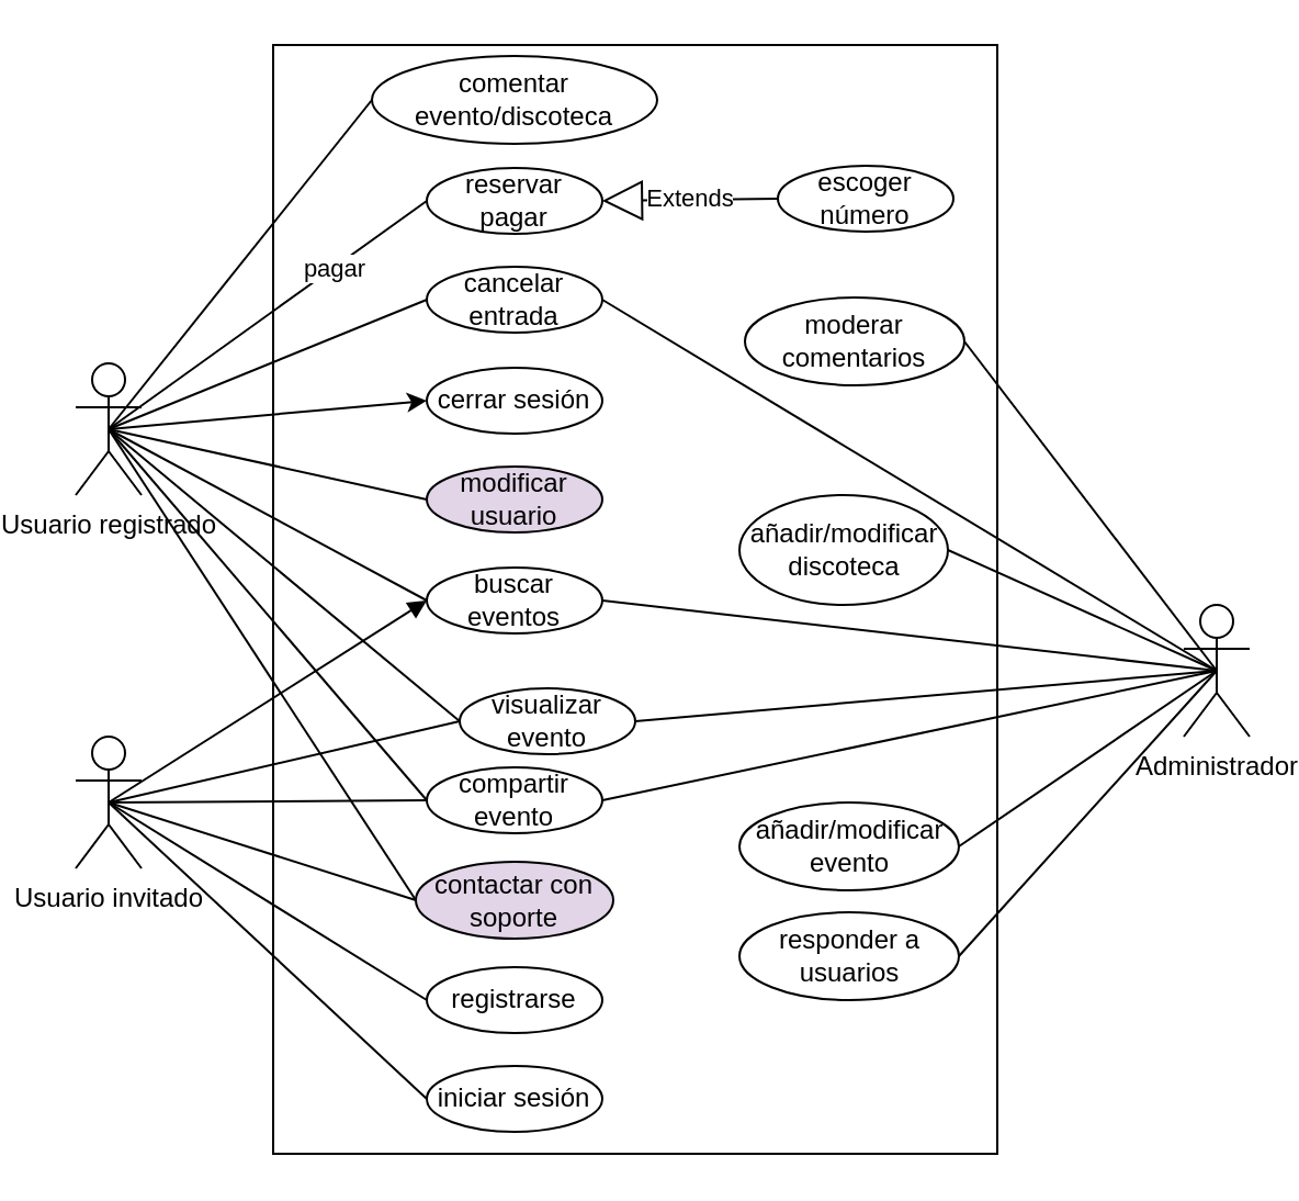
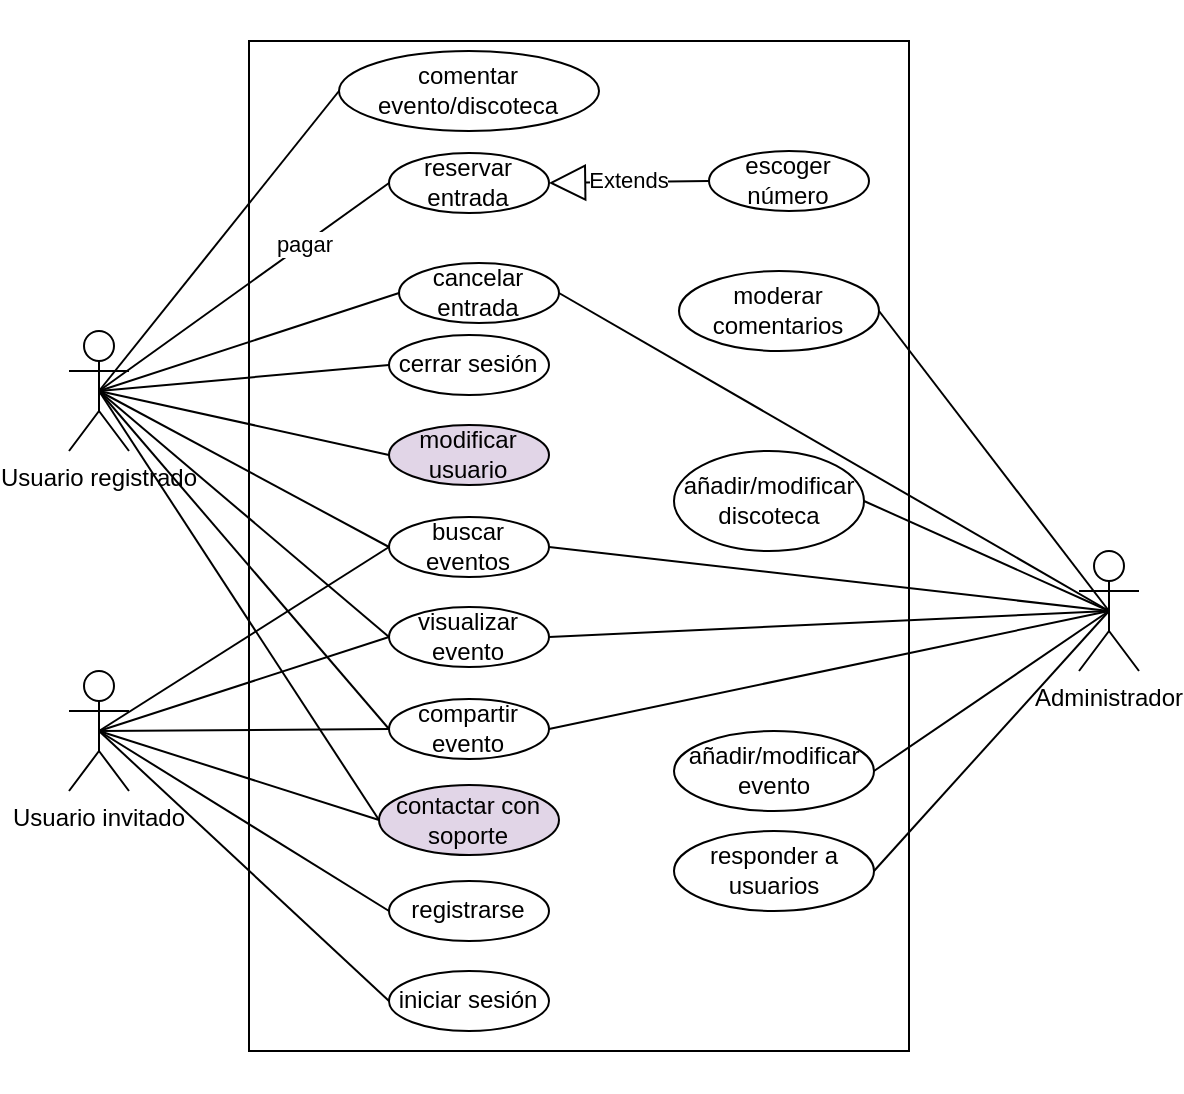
  <mxCell id="0" />
  <mxCell id="1" parent="0" />
  <mxCell id="2" value="&lt;div&gt;Usuario registrado&lt;/div&gt;" style="shape=umlActor;verticalLabelPosition=bottom;verticalAlign=top;html=1;outlineConnect=0;" parent="1" vertex="1"><mxGeometry x="20" y="165" width="30" height="60" as="geometry" /></mxCell>
  <mxCell id="3" value="&lt;div&gt;Usuario invitado&lt;/div&gt;" style="shape=umlActor;verticalLabelPosition=bottom;verticalAlign=top;html=1;outlineConnect=0;" parent="1" vertex="1"><mxGeometry x="20" y="335" width="30" height="60" as="geometry" /></mxCell>
  <mxCell id="4" value="&lt;div&gt;Administrador&lt;/div&gt;" style="shape=umlActor;verticalLabelPosition=bottom;verticalAlign=top;html=1;outlineConnect=0;" parent="1" vertex="1"><mxGeometry x="525" y="275" width="30" height="60" as="geometry" /></mxCell>
  <mxCell id="5" value="" style="rounded=0;whiteSpace=wrap;html=1;fillColor=none;" parent="1" vertex="1"><mxGeometry x="110" y="20" width="330" height="505" as="geometry" /></mxCell>
  <mxCell id="6" value="cerrar sesión" style="ellipse;whiteSpace=wrap;html=1;" parent="1" vertex="1"><mxGeometry x="180" y="167" width="80" height="30" as="geometry" /></mxCell>
- <mxCell id="7" value="" style="endArrow=classic;html=1;rounded=0;exitX=0.5;exitY=0.5;exitDx=0;exitDy=0;exitPerimeter=0;entryX=0;entryY=0.5;entryDx=0;entryDy=0;" parent="1" source="2" target="6" edge="1"><mxGeometry width="50" height="50" relative="1" as="geometry"><mxPoint x="35" y="165" as="sourcePoint" /><mxPoint x="190" y="110" as="targetPoint" /></mxGeometry></mxCell>
+ <mxCell id="7" value="" style="endArrow=none;html=1;rounded=0;exitX=0.5;exitY=0.5;exitDx=0;exitDy=0;exitPerimeter=0;entryX=0;entryY=0.5;entryDx=0;entryDy=0;" parent="1" source="2" target="6" edge="1"><mxGeometry width="50" height="50" relative="1" as="geometry"><mxPoint x="35" y="165" as="sourcePoint" /><mxPoint x="190" y="110" as="targetPoint" /></mxGeometry></mxCell>
  <mxCell id="8" value="buscar eventos" style="ellipse;whiteSpace=wrap;html=1;" parent="1" vertex="1"><mxGeometry x="180" y="258" width="80" height="30" as="geometry" /></mxCell>
  <mxCell id="9" value="" style="endArrow=none;html=1;rounded=0;exitX=0.5;exitY=0.5;exitDx=0;exitDy=0;exitPerimeter=0;entryX=0;entryY=0.5;entryDx=0;entryDy=0;" parent="1" source="2" target="8" edge="1"><mxGeometry width="50" height="50" relative="1" as="geometry"><mxPoint x="75" y="235" as="sourcePoint" /><mxPoint x="190" y="180" as="targetPoint" /></mxGeometry></mxCell>
  <mxCell id="10" value="registrarse" style="ellipse;whiteSpace=wrap;html=1;" parent="1" vertex="1"><mxGeometry x="180" y="440" width="80" height="30" as="geometry" /></mxCell>
  <mxCell id="11" value="" style="endArrow=none;html=1;rounded=0;exitX=0.5;exitY=0.5;exitDx=0;exitDy=0;exitPerimeter=0;entryX=0;entryY=0.5;entryDx=0;entryDy=0;" parent="1" source="3" target="10" edge="1"><mxGeometry width="50" height="50" relative="1" as="geometry"><mxPoint x="70" y="475" as="sourcePoint" /><mxPoint x="185" y="420" as="targetPoint" /></mxGeometry></mxCell>
- <mxCell id="12" value="" style="endArrow=block;html=1;rounded=0;exitX=0.5;exitY=0.5;exitDx=0;exitDy=0;exitPerimeter=0;entryX=0;entryY=0.5;entryDx=0;entryDy=0;" parent="1" source="3" target="8" edge="1"><mxGeometry width="50" height="50" relative="1" as="geometry"><mxPoint x="85" y="215" as="sourcePoint" /><mxPoint x="190" y="330" as="targetPoint" /></mxGeometry></mxCell>
- <mxCell id="13" value="visualizar evento" style="ellipse;whiteSpace=wrap;html=1;" parent="1" vertex="1"><mxGeometry x="195" y="313" width="80" height="30" as="geometry" /></mxCell>
+ <mxCell id="12" value="" style="endArrow=none;html=1;rounded=0;exitX=0.5;exitY=0.5;exitDx=0;exitDy=0;exitPerimeter=0;entryX=0;entryY=0.5;entryDx=0;entryDy=0;" parent="1" source="3" target="8" edge="1"><mxGeometry width="50" height="50" relative="1" as="geometry"><mxPoint x="85" y="215" as="sourcePoint" /><mxPoint x="190" y="330" as="targetPoint" /></mxGeometry></mxCell>
+ <mxCell id="13" value="visualizar evento" style="ellipse;whiteSpace=wrap;html=1;" parent="1" vertex="1"><mxGeometry x="180" y="303" width="80" height="30" as="geometry" /></mxCell>
  <mxCell id="14" value="" style="endArrow=none;html=1;rounded=0;exitX=0.5;exitY=0.5;exitDx=0;exitDy=0;exitPerimeter=0;entryX=0;entryY=0.5;entryDx=0;entryDy=0;" parent="1" source="3" target="13" edge="1"><mxGeometry width="50" height="50" relative="1" as="geometry"><mxPoint x="85" y="375" as="sourcePoint" /><mxPoint x="190" y="300" as="targetPoint" /></mxGeometry></mxCell>
  <mxCell id="15" value="" style="endArrow=none;html=1;rounded=0;exitX=0.5;exitY=0.5;exitDx=0;exitDy=0;exitPerimeter=0;entryX=0;entryY=0.5;entryDx=0;entryDy=0;" parent="1" source="2" target="13" edge="1"><mxGeometry width="50" height="50" relative="1" as="geometry"><mxPoint x="95" y="375" as="sourcePoint" /><mxPoint x="200" y="300" as="targetPoint" /></mxGeometry></mxCell>
  <mxCell id="16" value="compartir evento" style="ellipse;whiteSpace=wrap;html=1;" parent="1" vertex="1"><mxGeometry x="180" y="349" width="80" height="30" as="geometry" /></mxCell>
  <mxCell id="17" value="" style="endArrow=none;html=1;rounded=0;exitX=0.5;exitY=0.5;exitDx=0;exitDy=0;exitPerimeter=0;entryX=0;entryY=0.5;entryDx=0;entryDy=0;" parent="1" source="3" target="16" edge="1"><mxGeometry width="50" height="50" relative="1" as="geometry"><mxPoint x="75" y="405" as="sourcePoint" /><mxPoint x="190" y="340" as="targetPoint" /></mxGeometry></mxCell>
  <mxCell id="18" value="" style="endArrow=none;html=1;rounded=0;exitX=0.5;exitY=0.5;exitDx=0;exitDy=0;exitPerimeter=0;entryX=0;entryY=0.5;entryDx=0;entryDy=0;" parent="1" source="2" target="16" edge="1"><mxGeometry width="50" height="50" relative="1" as="geometry"><mxPoint x="75" y="235" as="sourcePoint" /><mxPoint x="200" y="340" as="targetPoint" /></mxGeometry></mxCell>
  <mxCell id="19" value="añadir/modificar discoteca" style="ellipse;whiteSpace=wrap;html=1;flipV=0;" parent="1" vertex="1"><mxGeometry x="322.5" y="225" width="95" height="50" as="geometry" /></mxCell>
  <mxCell id="20" value="" style="endArrow=none;html=1;rounded=0;exitX=0.5;exitY=0.5;exitDx=0;exitDy=0;exitPerimeter=0;entryX=1;entryY=0.5;entryDx=0;entryDy=0;" parent="1" source="4" target="19" edge="1"><mxGeometry width="50" height="50" relative="1" as="geometry"><mxPoint x="235" y="275" as="sourcePoint" /><mxPoint x="350" y="220" as="targetPoint" /></mxGeometry></mxCell>
  <mxCell id="21" value="añadir/modificar evento" style="ellipse;whiteSpace=wrap;html=1;flipV=0;" parent="1" vertex="1"><mxGeometry x="322.5" y="365" width="100" height="40" as="geometry" /></mxCell>
  <mxCell id="22" value="" style="endArrow=none;html=1;rounded=0;exitX=0.5;exitY=0.5;exitDx=0;exitDy=0;exitPerimeter=0;entryX=1;entryY=0.5;entryDx=0;entryDy=0;" parent="1" source="4" target="21" edge="1"><mxGeometry width="50" height="50" relative="1" as="geometry"><mxPoint x="540" y="345" as="sourcePoint" /><mxPoint x="350" y="260" as="targetPoint" /></mxGeometry></mxCell>
  <mxCell id="23" value="comentar evento/discoteca" style="ellipse;whiteSpace=wrap;html=1;" parent="1" vertex="1"><mxGeometry x="155" y="25" width="130" height="40" as="geometry" /></mxCell>
  <mxCell id="24" value="" style="endArrow=none;html=1;rounded=0;exitX=0.5;exitY=0.5;exitDx=0;exitDy=0;exitPerimeter=0;entryX=0;entryY=0.5;entryDx=0;entryDy=0;" parent="1" source="2" target="23" edge="1"><mxGeometry width="50" height="50" relative="1" as="geometry"><mxPoint x="75" y="235" as="sourcePoint" /><mxPoint x="190" y="180" as="targetPoint" /></mxGeometry></mxCell>
  <mxCell id="25" value="modificar usuario" style="ellipse;whiteSpace=wrap;html=1;fillColor=#e1d5e7;" parent="1" vertex="1"><mxGeometry x="180" y="212" width="80" height="30" as="geometry" /></mxCell>
  <mxCell id="26" value="" style="endArrow=none;html=1;rounded=0;exitX=0.5;exitY=0.5;exitDx=0;exitDy=0;exitPerimeter=0;entryX=0;entryY=0.5;entryDx=0;entryDy=0;" parent="1" source="2" target="25" edge="1"><mxGeometry width="50" height="50" relative="1" as="geometry"><mxPoint x="85" y="235" as="sourcePoint" /><mxPoint x="200" y="220" as="targetPoint" /></mxGeometry></mxCell>
- <mxCell id="27" value="reservar pagar" style="ellipse;whiteSpace=wrap;html=1;" parent="1" vertex="1"><mxGeometry x="180" y="76" width="80" height="30" as="geometry" /></mxCell>
+ <mxCell id="27" value="reservar entrada" style="ellipse;whiteSpace=wrap;html=1;" parent="1" vertex="1"><mxGeometry x="180" y="76" width="80" height="30" as="geometry" /></mxCell>
  <mxCell id="28" value="" style="endArrow=none;html=1;rounded=0;exitX=0.5;exitY=0.5;exitDx=0;exitDy=0;exitPerimeter=0;entryX=0;entryY=0.5;entryDx=0;entryDy=0;" parent="1" source="2" target="27" edge="1"><mxGeometry width="50" height="50" relative="1" as="geometry"><mxPoint x="75" y="225" as="sourcePoint" /><mxPoint x="190" y="210" as="targetPoint" /></mxGeometry></mxCell>
  <mxCell id="29" value="pagar" style="edgeLabel;html=1;align=center;verticalAlign=middle;resizable=0;points=[];" parent="28" vertex="1" connectable="0"><mxGeometry x="0.415" relative="1" as="geometry"><mxPoint as="offset" /></mxGeometry></mxCell>
  <mxCell id="30" value="contactar con soporte" style="ellipse;whiteSpace=wrap;html=1;fillColor=#e1d5e7;" parent="1" vertex="1"><mxGeometry x="175" y="392" width="90" height="35" as="geometry" /></mxCell>
  <mxCell id="31" value="" style="endArrow=none;html=1;rounded=0;exitX=0.5;exitY=0.5;exitDx=0;exitDy=0;exitPerimeter=0;entryX=0;entryY=0.5;entryDx=0;entryDy=0;" parent="1" source="3" target="30" edge="1"><mxGeometry width="50" height="50" relative="1" as="geometry"><mxPoint x="75" y="405" as="sourcePoint" /><mxPoint x="190" y="380" as="targetPoint" /></mxGeometry></mxCell>
  <mxCell id="32" value="" style="endArrow=none;html=1;rounded=0;exitX=0.5;exitY=0.5;exitDx=0;exitDy=0;exitPerimeter=0;entryX=0;entryY=0.5;entryDx=0;entryDy=0;" parent="1" source="2" target="30" edge="1"><mxGeometry width="50" height="50" relative="1" as="geometry"><mxPoint x="75" y="235" as="sourcePoint" /><mxPoint x="200" y="380" as="targetPoint" /></mxGeometry></mxCell>
  <mxCell id="33" value="responder a usuarios" style="ellipse;whiteSpace=wrap;html=1;flipV=0;" parent="1" vertex="1"><mxGeometry x="322.5" y="415" width="100" height="40" as="geometry" /></mxCell>
  <mxCell id="34" value="" style="endArrow=none;html=1;rounded=0;exitX=0.5;exitY=0.5;exitDx=0;exitDy=0;exitPerimeter=0;entryX=1;entryY=0.5;entryDx=0;entryDy=0;" parent="1" source="4" target="33" edge="1"><mxGeometry width="50" height="50" relative="1" as="geometry"><mxPoint x="540" y="355" as="sourcePoint" /><mxPoint x="350" y="310" as="targetPoint" /></mxGeometry></mxCell>
  <mxCell id="35" value="moderar comentarios" style="ellipse;whiteSpace=wrap;html=1;" parent="1" vertex="1"><mxGeometry x="325" y="135" width="100" height="40" as="geometry" /></mxCell>
  <mxCell id="36" value="" style="endArrow=none;html=1;rounded=0;exitX=0.5;exitY=0.5;exitDx=0;exitDy=0;exitPerimeter=0;entryX=1;entryY=0.5;entryDx=0;entryDy=0;" parent="1" source="4" target="35" edge="1"><mxGeometry width="50" height="50" relative="1" as="geometry"><mxPoint x="540" y="195" as="sourcePoint" /><mxPoint x="350" y="150" as="targetPoint" /></mxGeometry></mxCell>
  <mxCell id="37" value="escoger número" style="ellipse;whiteSpace=wrap;html=1;" parent="1" vertex="1"><mxGeometry x="340" y="75" width="80" height="30" as="geometry" /></mxCell>
  <mxCell id="38" value="Extends" style="endArrow=block;endSize=16;endFill=0;html=1;rounded=0;exitX=0;exitY=0.5;exitDx=0;exitDy=0;entryX=1;entryY=0.5;entryDx=0;entryDy=0;" parent="1" source="37" target="27" edge="1"><mxGeometry width="160" relative="1" as="geometry"><mxPoint x="390" y="145" as="sourcePoint" /><mxPoint x="550" y="145" as="targetPoint" /></mxGeometry></mxCell>
- <mxCell id="39" value="cancelar entrada" style="ellipse;whiteSpace=wrap;html=1;" parent="1" vertex="1"><mxGeometry x="180" y="121" width="80" height="30" as="geometry" /></mxCell>
+ <mxCell id="39" value="cancelar entrada" style="ellipse;whiteSpace=wrap;html=1;" parent="1" vertex="1"><mxGeometry x="185" y="131" width="80" height="30" as="geometry" /></mxCell>
  <mxCell id="40" value="" style="endArrow=none;html=1;rounded=0;entryX=0;entryY=0.5;entryDx=0;entryDy=0;exitX=0.5;exitY=0.5;exitDx=0;exitDy=0;exitPerimeter=0;" parent="1" source="2" target="39" edge="1"><mxGeometry width="50" height="50" relative="1" as="geometry"><mxPoint x="70" y="195" as="sourcePoint" /><mxPoint x="190" y="100" as="targetPoint" /></mxGeometry></mxCell>
  <mxCell id="41" value="" style="endArrow=none;html=1;rounded=0;entryX=1;entryY=0.5;entryDx=0;entryDy=0;exitX=0.5;exitY=0.5;exitDx=0;exitDy=0;exitPerimeter=0;" parent="1" source="4" target="39" edge="1"><mxGeometry width="50" height="50" relative="1" as="geometry"><mxPoint x="430" y="165" as="sourcePoint" /><mxPoint x="200" y="110" as="targetPoint" /></mxGeometry></mxCell>
  <mxCell id="42" value="iniciar sesión" style="ellipse;whiteSpace=wrap;html=1;" vertex="1" parent="1"><mxGeometry x="180" y="485" width="80" height="30" as="geometry" /></mxCell>
  <mxCell id="43" value="" style="endArrow=none;html=1;rounded=0;entryX=0;entryY=0.5;entryDx=0;entryDy=0;exitX=0.5;exitY=0.5;exitDx=0;exitDy=0;exitPerimeter=0;" edge="1" parent="1" source="3" target="42"><mxGeometry width="50" height="50" relative="1" as="geometry"><mxPoint x="40" y="365" as="sourcePoint" /><mxPoint x="180" y="475" as="targetPoint" /></mxGeometry></mxCell>
  <mxCell id="44" value="" style="endArrow=none;html=1;rounded=0;entryX=1;entryY=0.5;entryDx=0;entryDy=0;" edge="1" parent="1" target="8"><mxGeometry width="50" height="50" relative="1" as="geometry"><mxPoint x="540" y="305" as="sourcePoint" /><mxPoint x="425" y="280" as="targetPoint" /></mxGeometry></mxCell>
  <mxCell id="45" value="" style="endArrow=none;html=1;rounded=0;entryX=1;entryY=0.5;entryDx=0;entryDy=0;" edge="1" parent="1" target="13"><mxGeometry width="50" height="50" relative="1" as="geometry"><mxPoint x="540" y="305" as="sourcePoint" /><mxPoint x="270" y="283" as="targetPoint" /></mxGeometry></mxCell>
  <mxCell id="46" value="" style="endArrow=none;html=1;rounded=0;entryX=1;entryY=0.5;entryDx=0;entryDy=0;" edge="1" parent="1" target="16"><mxGeometry width="50" height="50" relative="1" as="geometry"><mxPoint x="540" y="305" as="sourcePoint" /><mxPoint x="280" y="293" as="targetPoint" /></mxGeometry></mxCell>
